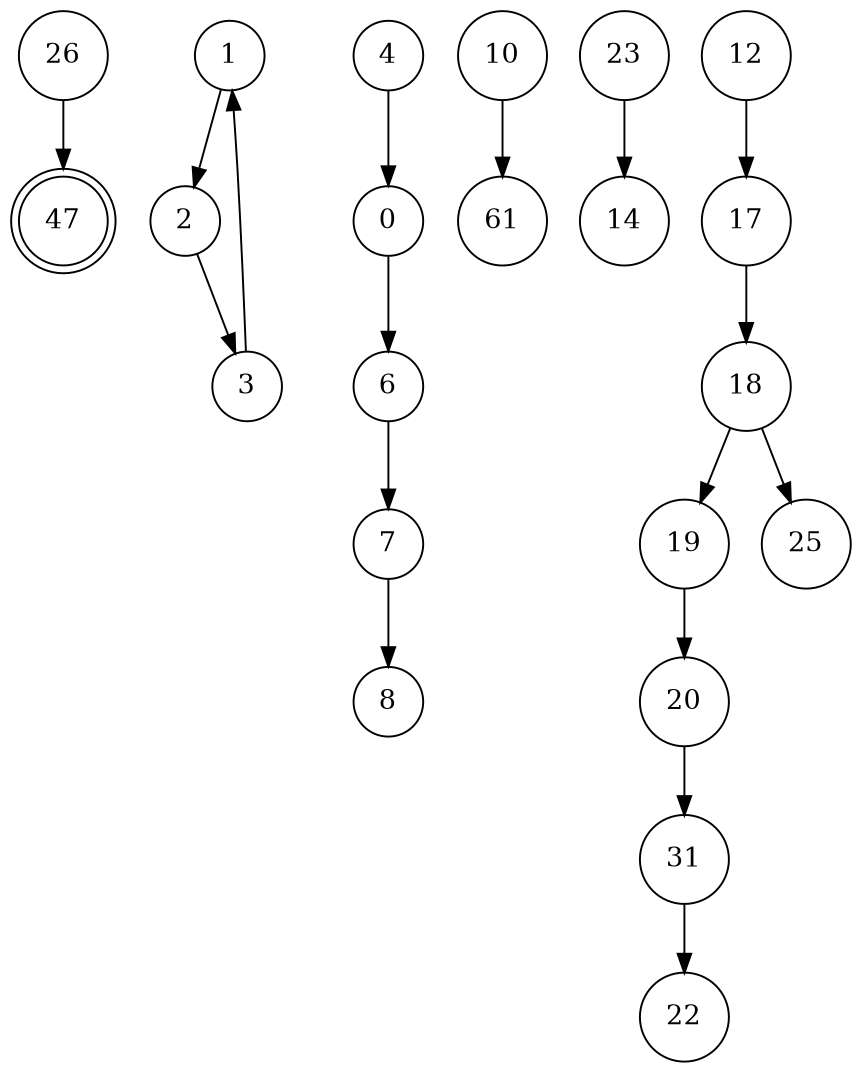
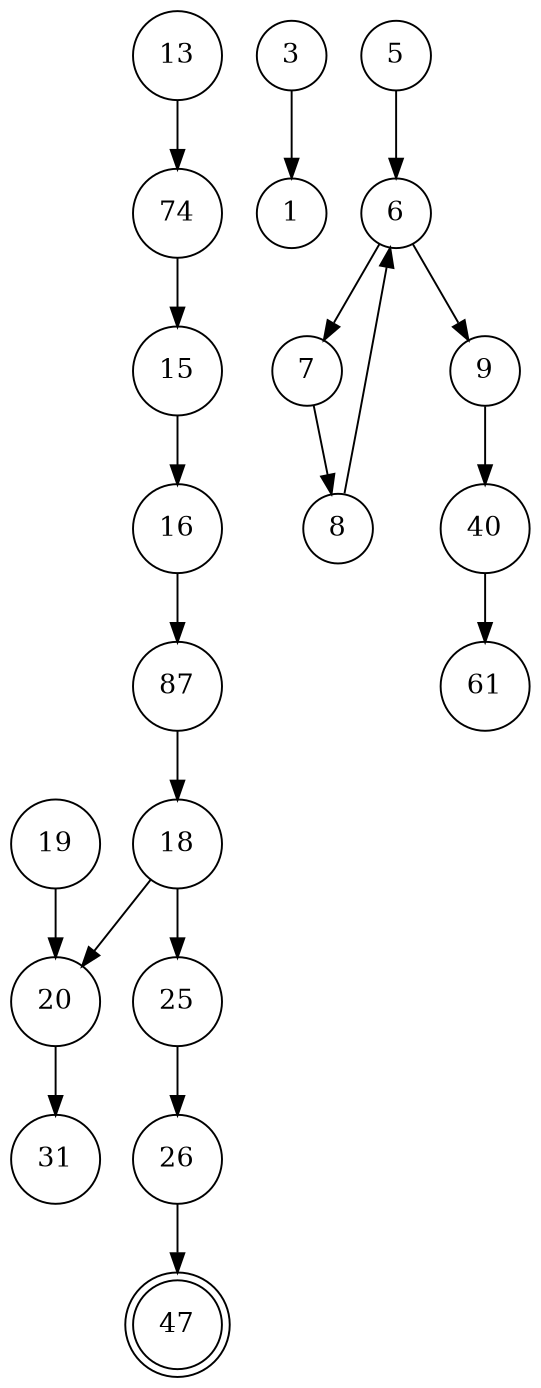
  digraph {
    node [shape=circle]
    n1 [label=47 shape=doublecircle]
    1
-   2
    3
-   4
-   5 [label=0]
+   5
    6
    7
+   9
    8
-   10
+   10 [label=40]
    n12 [label=61]
-   13 [label=23]
-   14
-   16 [label=12]
-   17
+   13
+   14 [label=74]
+   15
+   16
+   17 [label=87]
    18
    19
    25
    20
    26
    n23 [label=31]
-   22
-   1 -> 2
-   2 -> 3
    3 -> 1
-   4 -> 5
    5 -> 6
    6 -> 7
+   6 -> 9
    7 -> 8
+   9 -> 10
+   8 -> 6
    10 -> n12
    13 -> 14
+   14 -> 15
+   15 -> 16
    16 -> 17
    17 -> 18
-   18 -> 19
+   18 -> 20
    18 -> 25
    19 -> 20
+   25 -> 26
    20 -> n23
    26 -> n1
-   n23 -> 22
  }
